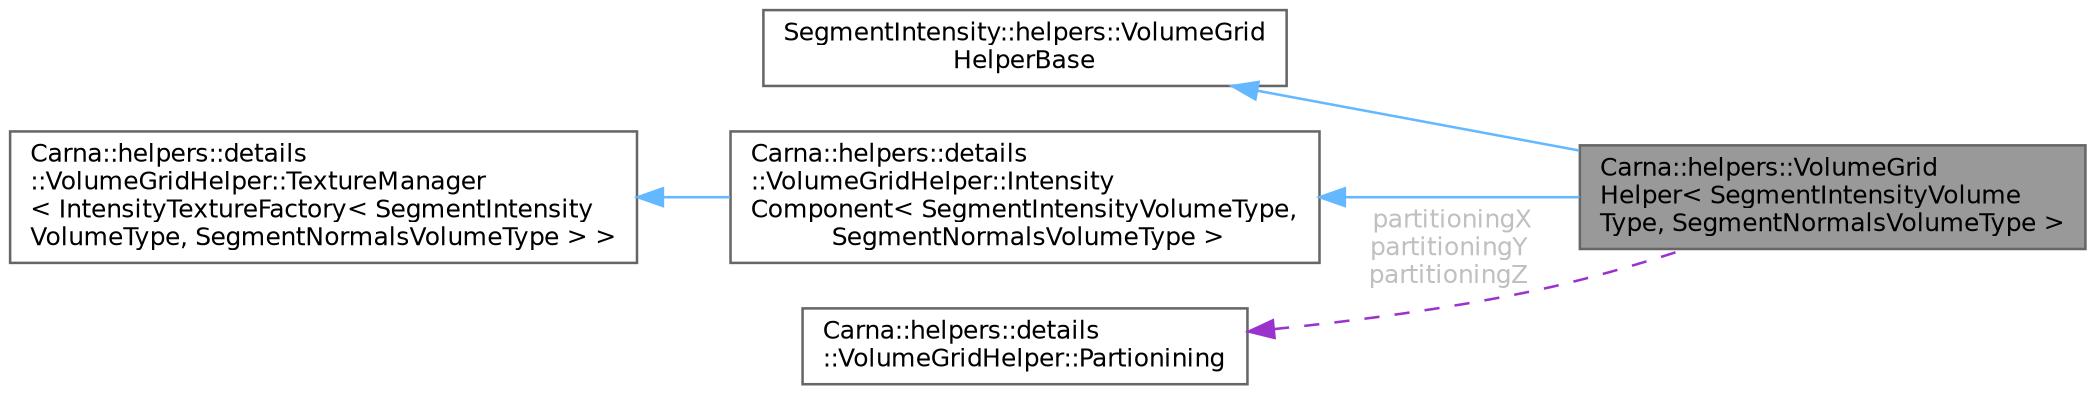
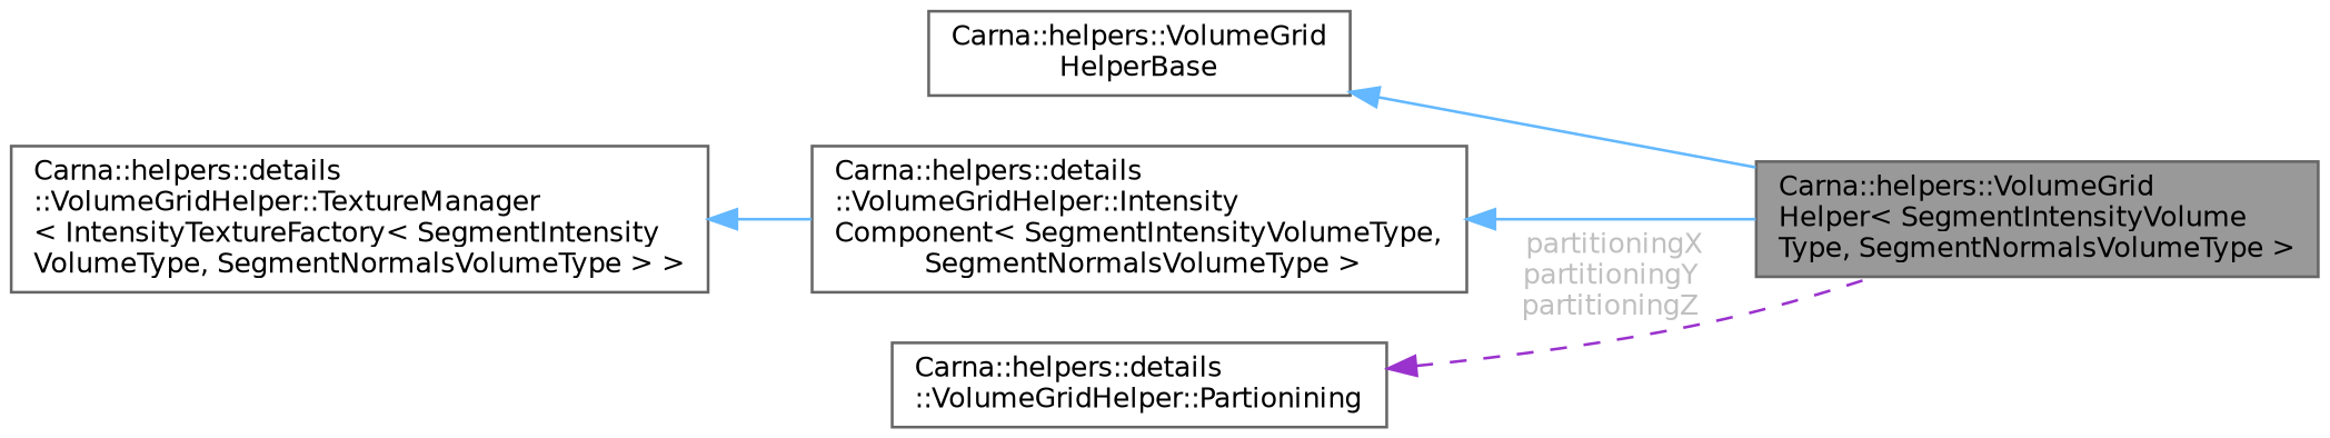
  digraph {
    rankdir=LR
    node [color=gray40 fillcolor=white fontname=Helvetica fontsize=10 shape=box style=filled]
    edge [color=steelblue1 dir=back fontname=Helvetica fontsize=10 labelfontname=Helvetica labelfontsize=10 style=solid]
    n1 [fillcolor=grey60 fontcolor=black height=0.2 label="Carna::helpers::VolumeGrid\lHelper\< SegmentIntensityVolume\lType, SegmentNormalsVolumeType \>" width=0.4]
-   n2 [height=0.2 label="SegmentIntensity::helpers::VolumeGrid\lHelperBase" width=0.4]
+   n2 [height=0.2 label="Carna::helpers::VolumeGrid\lHelperBase" width=0.4]
    n3 [height=0.2 label="Carna::helpers::details\l::VolumeGridHelper::Intensity\lComponent\< SegmentIntensityVolumeType,\l SegmentNormalsVolumeType \>" width=0.4]
    n4 [height=0.2 label="Carna::helpers::details\l::VolumeGridHelper::TextureManager\l\< IntensityTextureFactory\< SegmentIntensity\lVolumeType, SegmentNormalsVolumeType \> \>" width=0.4]
    n5 [height=0.2 label="Carna::helpers::details\l::VolumeGridHelper::Partionining" width=0.4]
    n2 -> n1
    n3 -> n1
    n4 -> n3
    n5 -> n1 [color=darkorchid3 fontcolor=grey label=" partitioningX\npartitioningY\npartitioningZ" style=dashed]
  }
